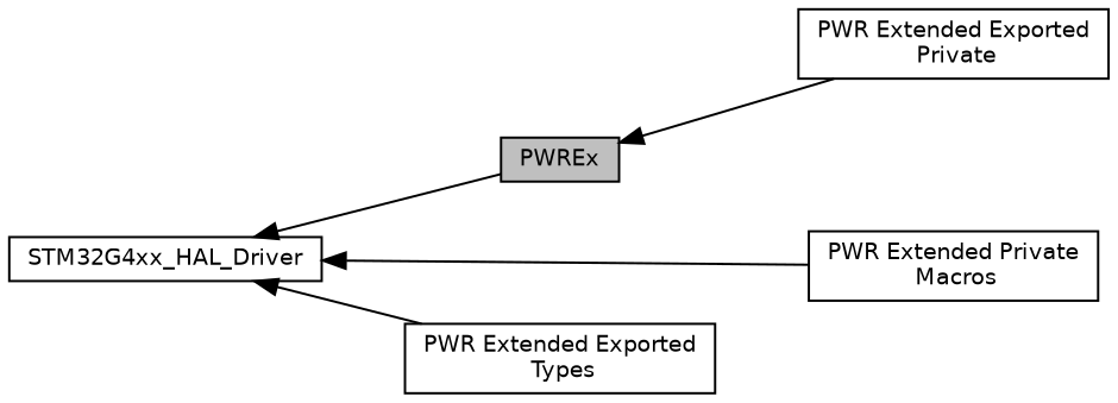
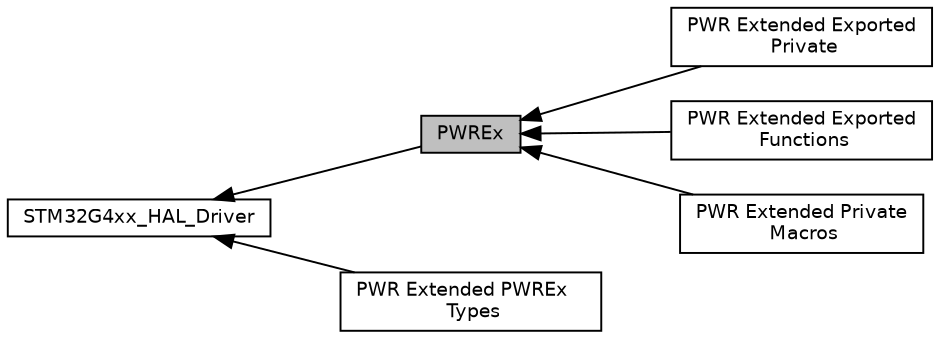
  digraph {
    rankdir=LR
    node [color=black fillcolor=white fontname=Helvetica fontsize=10 shape=box style=filled]
    edge [dir=back fontname=Helvetica fontsize=10 labelfontname=Helvetica labelfontsize=10 shape=plaintext style=solid]
    n1 [fillcolor=grey75 fontcolor=black height=0.2 label=PWREx width=0.4]
    n2 [height=0.2 label="PWR Extended Exported\l Private" width=0.4]
+   n3 [height=0.2 label="PWR Extended Exported\l Functions" width=0.4]
    n4 [height=0.2 label="PWR Extended Private\l Macros" width=0.4]
-   n5 [height=0.2 label="PWR Extended Exported\l Types" width=0.4]
+   n5 [height=0.2 label="PWR Extended PWREx\l Types" width=0.4]
    n6 [height=0.2 label=STM32G4xx_HAL_Driver width=0.4]
    n1 -> n2
-   n6 -> n4
+   n1 -> n3
+   n1 -> n4
    n6 -> n1
    n6 -> n5
  }
